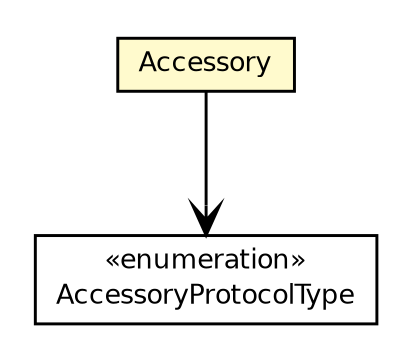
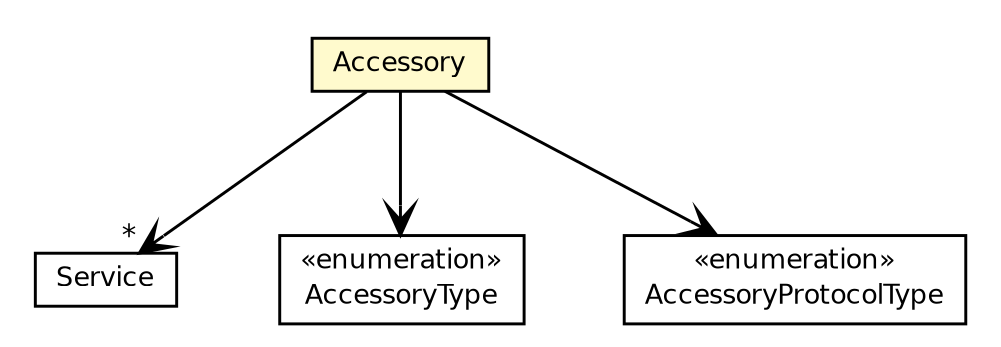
  digraph {
    nodesep=0.25
    ranksep=0.5
    node [fontcolor=black fontname=Helvetica fontsize=9.0 shape=plaintext]
    edge [arrowhead=open color=black fontcolor=black fontname=Helvetica fontsize=10.0 headport=p labelfontname=Helvetica labelfontsize=10 tailport=p]
    n1 [label=<<table title="com.clapi.data.Accessory" border="0" cellborder="1" cellspacing="0" cellpadding="2" port="p" bgcolor="lemonChiffon" href="./Accessory.html"> 		<tr><td><table border="0" cellspacing="0" cellpadding="1"> <tr><td align="center" balign="center"> Accessory </td></tr> 		</table></td></tr> 		</table>>]
+   n2 [label=<<table title="com.clapi.data.Service" border="0" cellborder="1" cellspacing="0" cellpadding="2" port="p" href="./Service.html"> 		<tr><td><table border="0" cellspacing="0" cellpadding="1"> <tr><td align="center" balign="center"> Service </td></tr> 		</table></td></tr> 		</table>>]
+   n3 [label=<<table title="com.clapi.data.Accessory.AccessoryType" border="0" cellborder="1" cellspacing="0" cellpadding="2" port="p" href="./Accessory.AccessoryType.html"> 		<tr><td><table border="0" cellspacing="0" cellpadding="1"> <tr><td align="center" balign="center"> &#171;enumeration&#187; </td></tr> <tr><td align="center" balign="center"> AccessoryType </td></tr> 		</table></td></tr> 		</table>>]
    n4 [label=<<table title="com.clapi.data.Accessory.AccessoryProtocolType" border="0" cellborder="1" cellspacing="0" cellpadding="2" port="p" href="./Accessory.AccessoryProtocolType.html"> 		<tr><td><table border="0" cellspacing="0" cellpadding="1"> <tr><td align="center" balign="center"> &#171;enumeration&#187; </td></tr> <tr><td align="center" balign="center"> AccessoryProtocolType </td></tr> 		</table></td></tr> 		</table>>]
+   n1 -> n2 [headlabel="*"]
+   n1 -> n3
    n1 -> n4
  }
